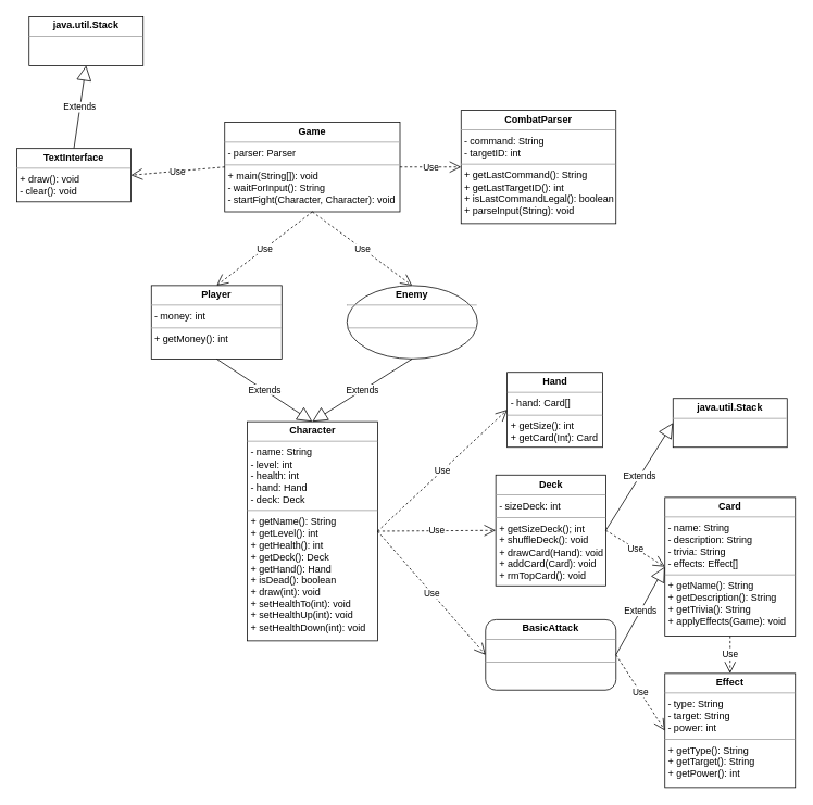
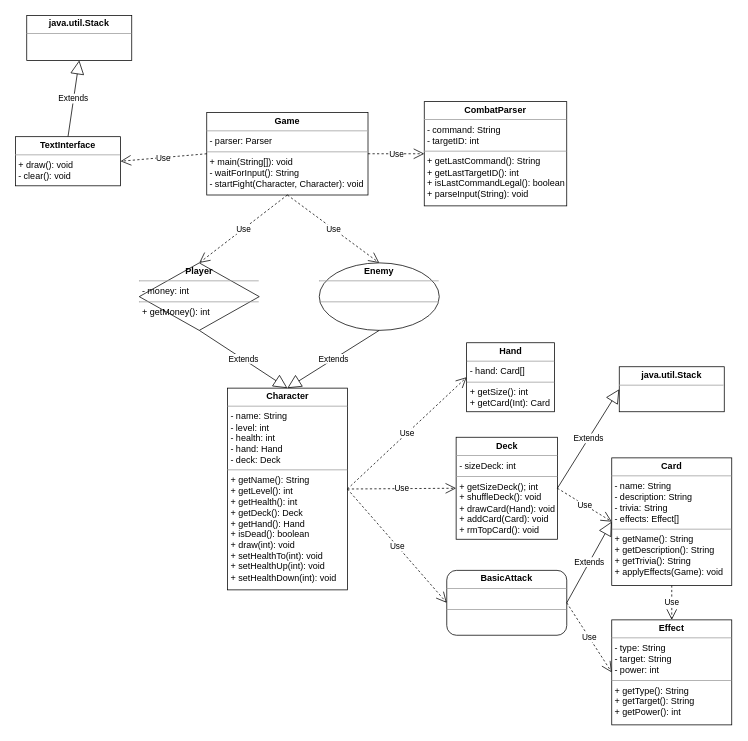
  <mxCell id="0" />
  <mxCell id="1" parent="0" />
  <mxCell id="2" value="&lt;p style=&quot;margin: 0px ; margin-top: 4px ; text-align: center&quot;&gt;&lt;b&gt;CombatParser&lt;/b&gt;&lt;/p&gt;&lt;hr size=&quot;1&quot;&gt;&lt;p style=&quot;margin: 0px ; margin-left: 4px&quot;&gt;- command: String&lt;/p&gt;&lt;p style=&quot;margin: 0px ; margin-left: 4px&quot;&gt;- targetID: int&lt;br&gt;&lt;/p&gt;&lt;hr size=&quot;1&quot;&gt;&lt;p style=&quot;margin: 0px ; margin-left: 4px&quot;&gt;+ getLastCommand(): String&lt;/p&gt;&lt;p style=&quot;margin: 0px ; margin-left: 4px&quot;&gt;+ getLastTargetID(): int&lt;/p&gt;&lt;p style=&quot;margin: 0px ; margin-left: 4px&quot;&gt;+ isLastCommandLegal(): boolean&lt;/p&gt;&lt;p style=&quot;margin: 0px ; margin-left: 4px&quot;&gt;+ parseInput(String): void&lt;br&gt;&lt;/p&gt;" style="verticalAlign=top;align=left;overflow=fill;fontSize=12;fontFamily=Helvetica;html=1;" parent="1" vertex="1"><mxGeometry x="565" y="135" width="190" height="139" as="geometry" /></mxCell>
  <mxCell id="3" value="&lt;p style=&quot;margin: 0px ; margin-top: 4px ; text-align: center&quot;&gt;&lt;b&gt;Game&lt;/b&gt;&lt;/p&gt;&lt;hr size=&quot;1&quot;&gt;&lt;p style=&quot;margin: 0px ; margin-left: 4px&quot;&gt;- parser: Parser&lt;/p&gt;&lt;hr size=&quot;1&quot;&gt;&lt;p style=&quot;margin: 0px ; margin-left: 4px&quot;&gt;+ main(String[]): void&lt;/p&gt;&lt;p style=&quot;margin: 0px ; margin-left: 4px&quot;&gt;- waitForInput(): String&lt;br&gt;&lt;/p&gt;&lt;p style=&quot;margin: 0px ; margin-left: 4px&quot;&gt;- startFight(Character, Character): void&lt;br&gt;&lt;/p&gt;" style="verticalAlign=top;align=left;overflow=fill;fontSize=12;fontFamily=Helvetica;html=1;" parent="1" vertex="1"><mxGeometry x="275" y="149.5" width="215" height="110" as="geometry" /></mxCell>
  <mxCell id="4" value="Use" style="endArrow=open;endSize=12;dashed=1;html=1;exitX=1;exitY=0.5;exitDx=0;exitDy=0;entryX=0;entryY=0.5;entryDx=0;entryDy=0;" parent="1" source="3" target="2" edge="1"><mxGeometry width="160" relative="1" as="geometry"><mxPoint x="514" y="321" as="sourcePoint" /><mxPoint x="674" y="321" as="targetPoint" /></mxGeometry></mxCell>
  <mxCell id="5" value="&lt;p style=&quot;margin: 0px ; margin-top: 4px ; text-align: center&quot;&gt;&lt;b&gt;Character&lt;/b&gt;&lt;/p&gt;&lt;hr size=&quot;1&quot;&gt;&lt;p style=&quot;margin: 0px ; margin-left: 4px&quot;&gt;- name: String&lt;/p&gt;&lt;p style=&quot;margin: 0px ; margin-left: 4px&quot;&gt;- level: int&lt;br&gt;&lt;/p&gt;&lt;p style=&quot;margin: 0px ; margin-left: 4px&quot;&gt;- health: int&lt;/p&gt;&lt;p style=&quot;margin: 0px ; margin-left: 4px&quot;&gt;- hand: Hand&lt;br&gt;&lt;/p&gt;&lt;p style=&quot;margin: 0px ; margin-left: 4px&quot;&gt;- deck: Deck&lt;/p&gt;&lt;hr size=&quot;1&quot;&gt;&lt;p style=&quot;margin: 0px ; margin-left: 4px&quot;&gt;+ getName(): String&lt;/p&gt;&lt;p style=&quot;margin: 0px ; margin-left: 4px&quot;&gt;+ getLevel(): int&lt;br&gt;&lt;/p&gt;&lt;p style=&quot;margin: 0px ; margin-left: 4px&quot;&gt;+ getHealth(): int&lt;/p&gt;&lt;p style=&quot;margin: 0px ; margin-left: 4px&quot;&gt;+ getDeck(): Deck&lt;/p&gt;&lt;p style=&quot;margin: 0px ; margin-left: 4px&quot;&gt;+ getHand(): Hand&lt;br&gt;&lt;/p&gt;&lt;p style=&quot;margin: 0px ; margin-left: 4px&quot;&gt;+ isDead(): boolean&lt;/p&gt;&lt;p style=&quot;margin: 0px ; margin-left: 4px&quot;&gt;+ draw(int): void&lt;/p&gt;&lt;p style=&quot;margin: 0px ; margin-left: 4px&quot;&gt;+ setHealthTo(int): void&lt;/p&gt;&lt;p style=&quot;margin: 0px ; margin-left: 4px&quot;&gt;+ setHealthUp(int): void&lt;/p&gt;&lt;p style=&quot;margin: 0px ; margin-left: 4px&quot;&gt;+ setHealthDown(int): void&lt;br&gt;&lt;/p&gt;&lt;p style=&quot;margin: 0px ; margin-left: 4px&quot;&gt;&lt;br&gt;&lt;/p&gt;" style="verticalAlign=top;align=left;overflow=fill;fontSize=12;fontFamily=Helvetica;html=1;" parent="1" vertex="1"><mxGeometry x="302.5" y="517" width="160" height="269" as="geometry" /></mxCell>
  <mxCell id="6" value="Use" style="endArrow=open;endSize=12;dashed=1;html=1;entryX=0.5;entryY=0;entryDx=0;entryDy=0;exitX=0.5;exitY=1;exitDx=0;exitDy=0;" parent="1" source="3" target="18" edge="1"><mxGeometry width="160" relative="1" as="geometry"><mxPoint x="598.5" y="340" as="sourcePoint" /><mxPoint x="604" y="351" as="targetPoint" /></mxGeometry></mxCell>
  <mxCell id="7" value="Extends" style="endArrow=block;endSize=16;endFill=0;html=1;exitX=0.5;exitY=1;exitDx=0;exitDy=0;entryX=0.5;entryY=0;entryDx=0;entryDy=0;" parent="1" source="18" target="5" edge="1"><mxGeometry width="160" relative="1" as="geometry"><mxPoint x="415" y="525.5" as="sourcePoint" /><mxPoint x="554" y="361" as="targetPoint" /></mxGeometry></mxCell>
  <mxCell id="8" value="&lt;p style=&quot;margin: 0px ; margin-top: 4px ; text-align: center&quot;&gt;&lt;b&gt;Deck&lt;/b&gt;&lt;br&gt;&lt;/p&gt;&lt;hr size=&quot;1&quot;&gt;&lt;p style=&quot;margin: 0px ; margin-left: 4px&quot;&gt;- sizeDeck: int&lt;/p&gt;&lt;hr size=&quot;1&quot;&gt;&lt;p style=&quot;margin: 0px ; margin-left: 4px&quot;&gt;+ getSizeDeck(); int&lt;/p&gt;&lt;p style=&quot;margin: 0px ; margin-left: 4px&quot;&gt;+ shuffleDeck(): void&lt;/p&gt;&lt;p style=&quot;margin: 0px ; margin-left: 4px&quot;&gt;+ drawCard(Hand): void&lt;br&gt;&lt;/p&gt;&lt;p style=&quot;margin: 0px ; margin-left: 4px&quot;&gt;+ addCard(Card): void&lt;br&gt;&lt;/p&gt;&lt;p style=&quot;margin: 0px ; margin-left: 4px&quot;&gt;+ rmTopCard(): void&lt;br&gt;&lt;/p&gt;" style="verticalAlign=top;align=left;overflow=fill;fontSize=12;fontFamily=Helvetica;html=1;" parent="1" vertex="1"><mxGeometry x="607.5" y="582.5" width="135" height="136" as="geometry" /></mxCell>
  <mxCell id="9" value="Use" style="endArrow=open;endSize=12;dashed=1;html=1;exitX=1;exitY=0.5;exitDx=0;exitDy=0;entryX=0;entryY=0.5;entryDx=0;entryDy=0;" parent="1" source="5" target="8" edge="1"><mxGeometry width="160" relative="1" as="geometry"><mxPoint x="704" y="489" as="sourcePoint" /><mxPoint x="864" y="489" as="targetPoint" /></mxGeometry></mxCell>
  <mxCell id="10" value="&lt;p style=&quot;margin: 0px ; margin-top: 4px ; text-align: center&quot;&gt;&lt;b&gt;Hand&lt;/b&gt;&lt;/p&gt;&lt;hr size=&quot;1&quot;&gt;&lt;p style=&quot;margin: 0px ; margin-left: 4px&quot;&gt;- hand: Card[]&lt;/p&gt;&lt;hr size=&quot;1&quot;&gt;&lt;p style=&quot;margin: 0px ; margin-left: 4px&quot;&gt;+ getSize(): int&lt;/p&gt;&lt;p style=&quot;margin: 0px ; margin-left: 4px&quot;&gt;+ getCard(Int): Card&lt;br&gt;&lt;/p&gt;" style="verticalAlign=top;align=left;overflow=fill;fontSize=12;fontFamily=Helvetica;html=1;" parent="1" vertex="1"><mxGeometry x="621.5" y="456.5" width="117" height="92" as="geometry" /></mxCell>
  <mxCell id="11" value="Use" style="endArrow=open;endSize=12;dashed=1;html=1;exitX=1;exitY=0.5;exitDx=0;exitDy=0;entryX=0;entryY=0.5;entryDx=0;entryDy=0;" parent="1" source="5" target="10" edge="1"><mxGeometry width="160" relative="1" as="geometry"><mxPoint x="709" y="433" as="sourcePoint" /><mxPoint x="869" y="433" as="targetPoint" /></mxGeometry></mxCell>
  <mxCell id="12" value="&lt;p style=&quot;margin: 0px ; margin-top: 4px ; text-align: center&quot;&gt;&lt;b&gt;Effect&lt;/b&gt;&lt;/p&gt;&lt;hr size=&quot;1&quot;&gt;&lt;p style=&quot;margin: 0px ; margin-left: 4px&quot;&gt;- type: String&lt;/p&gt;&lt;p style=&quot;margin: 0px ; margin-left: 4px&quot;&gt;- target: String&lt;/p&gt;&lt;p style=&quot;margin: 0px ; margin-left: 4px&quot;&gt;- power: int&lt;br&gt;&lt;/p&gt;&lt;hr size=&quot;1&quot;&gt;&lt;p style=&quot;margin: 0px ; margin-left: 4px&quot;&gt;+ getType(): String&lt;/p&gt;&lt;p style=&quot;margin: 0px ; margin-left: 4px&quot;&gt;+ getTarget(): String&lt;/p&gt;&lt;p style=&quot;margin: 0px ; margin-left: 4px&quot;&gt;+ getPower(): int&lt;br&gt;&lt;/p&gt;" style="verticalAlign=top;align=left;overflow=fill;fontSize=12;fontFamily=Helvetica;html=1;" parent="1" vertex="1"><mxGeometry x="815" y="826" width="160" height="140" as="geometry" /></mxCell>
  <mxCell id="13" value="Use" style="endArrow=open;endSize=12;dashed=1;html=1;exitX=1;exitY=0.5;exitDx=0;exitDy=0;entryX=0;entryY=0.5;entryDx=0;entryDy=0;" parent="1" source="8" target="17" edge="1"><mxGeometry width="160" relative="1" as="geometry"><mxPoint x="657.5" y="672" as="sourcePoint" /><mxPoint x="657.5" y="745" as="targetPoint" /></mxGeometry></mxCell>
  <mxCell id="14" value="Use" style="endArrow=open;endSize=12;dashed=1;html=1;exitX=0.5;exitY=1;exitDx=0;exitDy=0;entryX=0.5;entryY=0;entryDx=0;entryDy=0;" parent="1" source="17" target="12" edge="1"><mxGeometry width="160" relative="1" as="geometry"><mxPoint x="644" y="645.5" as="sourcePoint" /><mxPoint x="734" y="582.5" as="targetPoint" /></mxGeometry></mxCell>
  <mxCell id="15" value="&lt;p style=&quot;margin: 0px ; margin-top: 4px ; text-align: center&quot;&gt;&lt;b&gt;java.util.Stack&lt;/b&gt;&lt;/p&gt;&lt;hr size=&quot;1&quot;&gt;&lt;div style=&quot;height: 2px&quot;&gt;&lt;/div&gt;" style="verticalAlign=top;align=left;overflow=fill;fontSize=12;fontFamily=Helvetica;html=1;" parent="1" vertex="1"><mxGeometry x="825" y="488.5" width="140" height="60" as="geometry" /></mxCell>
  <mxCell id="16" value="Extends" style="endArrow=block;endSize=16;endFill=0;html=1;exitX=1;exitY=0.5;exitDx=0;exitDy=0;entryX=0;entryY=0.5;entryDx=0;entryDy=0;" parent="1" source="8" target="15" edge="1"><mxGeometry width="160" relative="1" as="geometry"><mxPoint x="807.5" y="592" as="sourcePoint" /><mxPoint x="967.5" y="592" as="targetPoint" /></mxGeometry></mxCell>
  <mxCell id="17" value="&lt;p style=&quot;margin: 0px ; margin-top: 4px ; text-align: center&quot;&gt;&lt;b&gt;Card&lt;/b&gt;&lt;/p&gt;&lt;hr size=&quot;1&quot;&gt;&lt;p style=&quot;margin: 0px ; margin-left: 4px&quot;&gt;- name: String&lt;/p&gt;&lt;p style=&quot;margin: 0px ; margin-left: 4px&quot;&gt;- description: String&lt;/p&gt;&lt;p style=&quot;margin: 0px ; margin-left: 4px&quot;&gt;- trivia: String&lt;/p&gt;&lt;p style=&quot;margin: 0px ; margin-left: 4px&quot;&gt;- effects: Effect[]&lt;/p&gt;&lt;hr size=&quot;1&quot;&gt;&lt;p style=&quot;margin: 0px ; margin-left: 4px&quot;&gt;+ getName(): String&lt;/p&gt;&lt;p style=&quot;margin: 0px ; margin-left: 4px&quot;&gt;+ getDescription(): String&lt;/p&gt;&lt;p style=&quot;margin: 0px ; margin-left: 4px&quot;&gt;+ getTrivia(): String&lt;/p&gt;&lt;p style=&quot;margin: 0px ; margin-left: 4px&quot;&gt;+ applyEffects(Game): void&lt;br&gt;&lt;/p&gt;" style="verticalAlign=top;align=left;overflow=fill;fontSize=12;fontFamily=Helvetica;html=1;" parent="1" vertex="1"><mxGeometry x="815" y="610" width="160" height="170" as="geometry" /></mxCell>
- <mxCell id="18" value="&lt;p style=&quot;margin: 0px ; margin-top: 4px ; text-align: center&quot;&gt;&lt;b&gt;Player&lt;/b&gt;&lt;/p&gt;&lt;hr size=&quot;1&quot;&gt;&lt;p style=&quot;margin: 0px ; margin-left: 4px&quot;&gt;- money: int&lt;br&gt;&lt;/p&gt;&lt;hr size=&quot;1&quot;&gt;&lt;p style=&quot;margin: 0px ; margin-left: 4px&quot;&gt;+ getMoney(): int&lt;/p&gt;" style="verticalAlign=top;align=left;overflow=fill;fontSize=12;fontFamily=Helvetica;html=1;" parent="1" vertex="1"><mxGeometry x="185" y="350" width="160" height="90" as="geometry" /></mxCell>
+ <mxCell id="18" value="&lt;p style=&quot;margin: 0px ; margin-top: 4px ; text-align: center&quot;&gt;&lt;b&gt;Player&lt;/b&gt;&lt;/p&gt;&lt;hr size=&quot;1&quot;&gt;&lt;p style=&quot;margin: 0px ; margin-left: 4px&quot;&gt;- money: int&lt;br&gt;&lt;/p&gt;&lt;hr size=&quot;1&quot;&gt;&lt;p style=&quot;margin: 0px ; margin-left: 4px&quot;&gt;+ getMoney(): int&lt;/p&gt;" style="rhombus;verticalAlign=top;align=left;overflow=fill;fontSize=12;fontFamily=Helvetica;html=1;" parent="1" vertex="1"><mxGeometry x="185" y="350" width="160" height="90" as="geometry" /></mxCell>
  <mxCell id="19" value="&lt;p style=&quot;margin: 0px ; margin-top: 4px ; text-align: center&quot;&gt;&lt;b&gt;Enemy&lt;/b&gt;&lt;/p&gt;&lt;hr size=&quot;1&quot;&gt;&lt;p style=&quot;margin: 0px ; margin-left: 4px&quot;&gt;&lt;br&gt;&lt;/p&gt;&lt;hr size=&quot;1&quot;&gt;&lt;p style=&quot;margin: 0px ; margin-left: 4px&quot;&gt;&lt;br&gt;&lt;/p&gt;" style="ellipse;verticalAlign=top;align=left;overflow=fill;fontSize=12;fontFamily=Helvetica;html=1;" vertex="1" parent="1"><mxGeometry x="425" y="350" width="160" height="90" as="geometry" /></mxCell>
  <mxCell id="20" value="Extends" style="endArrow=block;endSize=16;endFill=0;html=1;exitX=0.5;exitY=1;exitDx=0;exitDy=0;entryX=0.5;entryY=0;entryDx=0;entryDy=0;" edge="1" parent="1" source="19" target="5"><mxGeometry width="160" relative="1" as="geometry"><mxPoint x="405" y="680" as="sourcePoint" /><mxPoint x="565" y="680" as="targetPoint" /></mxGeometry></mxCell>
  <mxCell id="21" value="Use" style="endArrow=open;endSize=12;dashed=1;html=1;entryX=0.5;entryY=0;entryDx=0;entryDy=0;exitX=0.5;exitY=1;exitDx=0;exitDy=0;" edge="1" parent="1" source="3" target="19"><mxGeometry width="160" relative="1" as="geometry"><mxPoint x="428.5" y="300" as="sourcePoint" /><mxPoint x="295" y="340" as="targetPoint" /></mxGeometry></mxCell>
  <mxCell id="22" value="&lt;p style=&quot;margin: 0px ; margin-top: 4px ; text-align: center&quot;&gt;&lt;b&gt;BasicAttack&lt;/b&gt;&lt;/p&gt;&lt;hr size=&quot;1&quot;&gt;&lt;p style=&quot;margin: 0px ; margin-left: 4px&quot;&gt;&lt;br&gt;&lt;/p&gt;&lt;hr size=&quot;1&quot;&gt;&lt;p style=&quot;margin: 0px ; margin-left: 4px&quot;&gt;&lt;br&gt;&lt;/p&gt;" style="verticalAlign=top;align=left;overflow=fill;fontSize=12;fontFamily=Helvetica;html=1;rounded=1;" vertex="1" parent="1"><mxGeometry x="595" y="760" width="160" height="86.5" as="geometry" /></mxCell>
  <mxCell id="23" value="Extends" style="endArrow=block;endSize=16;endFill=0;html=1;exitX=1;exitY=0.5;exitDx=0;exitDy=0;entryX=0;entryY=0.5;entryDx=0;entryDy=0;" edge="1" parent="1" source="22" target="17"><mxGeometry width="160" relative="1" as="geometry"><mxPoint x="1100" y="459.5" as="sourcePoint" /><mxPoint x="1260" y="459.5" as="targetPoint" /></mxGeometry></mxCell>
  <mxCell id="24" value="Use" style="endArrow=open;endSize=12;dashed=1;html=1;exitX=1;exitY=0.5;exitDx=0;exitDy=0;entryX=0;entryY=0.5;entryDx=0;entryDy=0;" edge="1" parent="1" source="22" target="12"><mxGeometry width="160" relative="1" as="geometry"><mxPoint x="783" y="972.5" as="sourcePoint" /><mxPoint x="1010" y="939.5" as="targetPoint" /></mxGeometry></mxCell>
  <mxCell id="25" value="Use" style="endArrow=open;endSize=12;dashed=1;html=1;exitX=1;exitY=0.5;exitDx=0;exitDy=0;entryX=0;entryY=0.5;entryDx=0;entryDy=0;" edge="1" parent="1" source="5" target="22"><mxGeometry width="160" relative="1" as="geometry"><mxPoint x="455" y="880" as="sourcePoint" /><mxPoint x="615" y="880" as="targetPoint" /></mxGeometry></mxCell>
  <mxCell id="26" value="&lt;p style=&quot;margin: 0px ; margin-top: 4px ; text-align: center&quot;&gt;&lt;b&gt;java.util.Stack&lt;/b&gt;&lt;/p&gt;&lt;hr size=&quot;1&quot;&gt;&lt;div style=&quot;height: 2px&quot;&gt;&lt;/div&gt;" style="verticalAlign=top;align=left;overflow=fill;fontSize=12;fontFamily=Helvetica;html=1;" vertex="1" parent="1"><mxGeometry x="35" y="20" width="140" height="60" as="geometry" /></mxCell>
  <mxCell id="27" value="Extends" style="endArrow=block;endSize=16;endFill=0;html=1;exitX=0.5;exitY=0;exitDx=0;exitDy=0;entryX=0.5;entryY=1;entryDx=0;entryDy=0;" edge="1" parent="1" source="29" target="26"><mxGeometry width="160" relative="1" as="geometry"><mxPoint x="105" y="159.5" as="sourcePoint" /><mxPoint x="305" y="130" as="targetPoint" /></mxGeometry></mxCell>
  <mxCell id="28" value="Use" style="endArrow=open;endSize=12;dashed=1;html=1;exitX=0;exitY=0.5;exitDx=0;exitDy=0;entryX=1;entryY=0.5;entryDx=0;entryDy=0;" edge="1" parent="1" source="3" target="29"><mxGeometry width="160" relative="1" as="geometry"><mxPoint x="215" y="120" as="sourcePoint" /><mxPoint x="185" y="224.75" as="targetPoint" /></mxGeometry></mxCell>
  <mxCell id="29" value="&lt;p style=&quot;margin: 0px ; margin-top: 4px ; text-align: center&quot;&gt;&lt;b&gt;TextInterface&lt;/b&gt;&lt;/p&gt;&lt;hr size=&quot;1&quot;&gt;&lt;div style=&quot;height: 2px&quot;&gt;&lt;p style=&quot;margin: 0px ; margin-left: 4px&quot;&gt;+ draw(): void&lt;/p&gt;&lt;p style=&quot;margin: 0px ; margin-left: 4px&quot;&gt;- clear(): void&lt;/p&gt;&lt;/div&gt;" style="verticalAlign=top;align=left;overflow=fill;fontSize=12;fontFamily=Helvetica;html=1;" vertex="1" parent="1"><mxGeometry x="20" y="181.75" width="140" height="65.5" as="geometry" /></mxCell>
